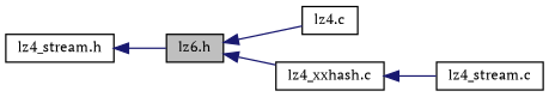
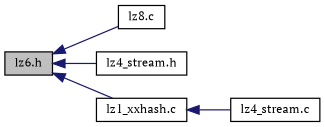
  digraph {
    fontname="PT Serif"
    rankdir=LR
    node [color=black fillcolor=white fontname="PT Serif" fontsize=10 shape=record style=filled]
    edge [color=midnightblue dir=back fontname="PT Serif" fontsize=10 labelfontname=Helvetica labelfontsize=10 style=solid]
    n1 [fillcolor=grey75 fontcolor=black height=0.2 label="lz6.h" width=0.4]
-   n2 [height=0.2 label="lz4.c" width=0.4]
+   n2 [height=0.2 label="lz8.c" width=0.4]
    n3 [height=0.2 label="lz4_stream.h" width=0.4]
-   n4 [height=0.2 label="lz4_xxhash.c" width=0.4]
+   n4 [height=0.2 label="lz1_xxhash.c" width=0.4]
    n5 [height=0.2 label="lz4_stream.c" width=0.4]
    n1 -> n2
-   n3 -> n1
+   n1 -> n3
    n1 -> n4
    n4 -> n5
  }
